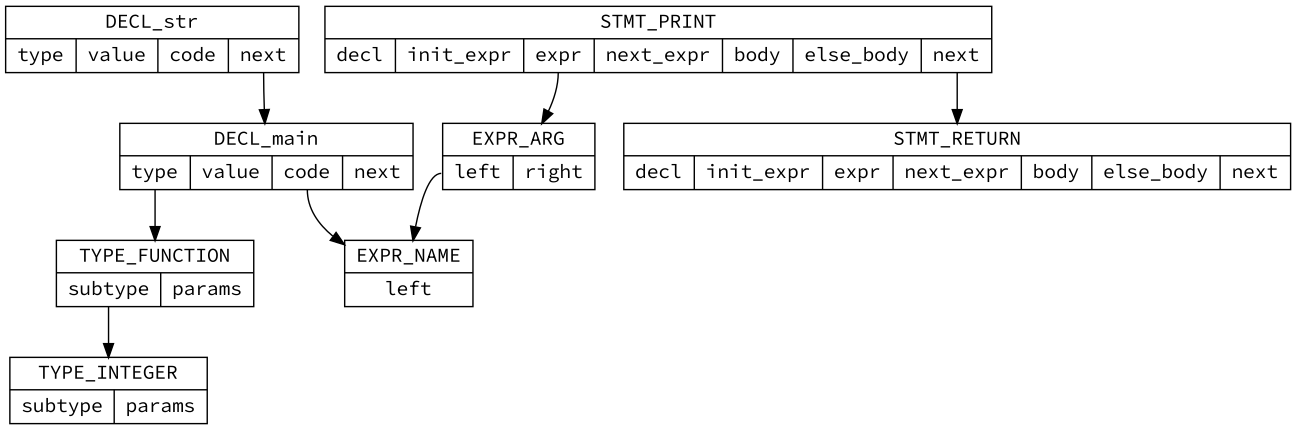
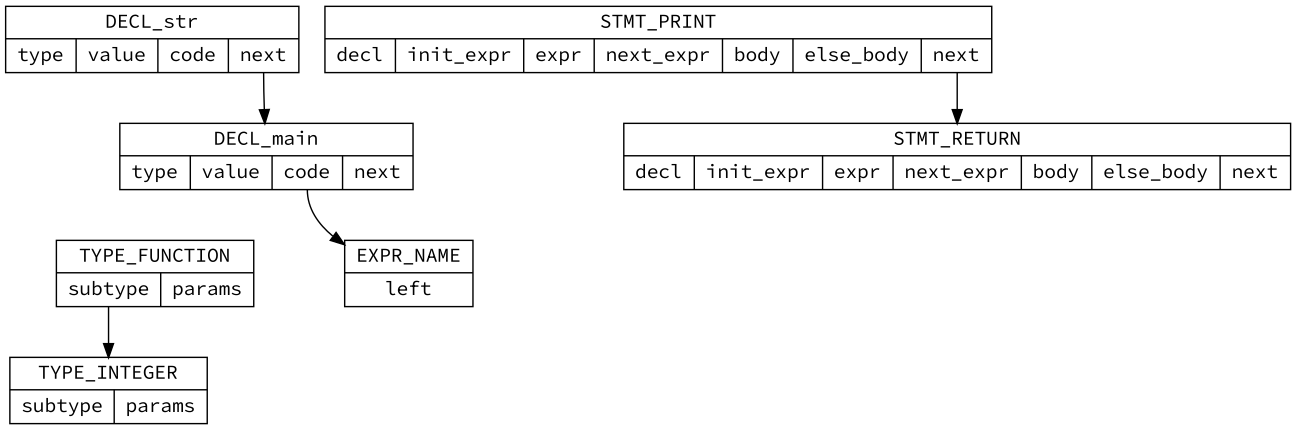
  digraph {
    fontname="Source Code Pro"
    node [fontname="Source Code Pro" shape=record]
    edge [fontname="Source Code Pro" tailport=next]
    n1 [label="{DECL_str | { <type> type | <value> value | <code> code | <next> next }}"]
    n2 [label="{DECL_main | { <type> type | <value> value | <code> code | <next> next }}"]
    n3 [label="{TYPE_FUNCTION| { <subtype> subtype | <params> params}}"]
    n4 [label="{EXPR_NAME | { left }}"]
    n5 [label="{TYPE_INTEGER | { <subtype> subtype | <params> params }}"]
    n6 [label="{STMT_PRINT | { <decl> decl | <init_expr> init_expr | <expr> expr | <next_expr> next_expr | <body> body | <else_body> else_body | <next> next }}"]
-   n7 [label="{EXPR_ARG | { <left> left | <right> right }}"]
    n8 [label="{STMT_RETURN | { <decl> decl | <init_expr> init_expr | <expr> expr | <next_expr> next_expr | <body> body | <else_body> else_body | <next> next }}"]
    n1 -> n2
-   n2 -> n3 [tailport=type]
    n2 -> n4 [tailport=code]
    n3 -> n5 [tailport=subtype]
-   n6 -> n7 [tailport=expr]
    n6 -> n8
-   n7 -> n4 [tailport=left]
  }
